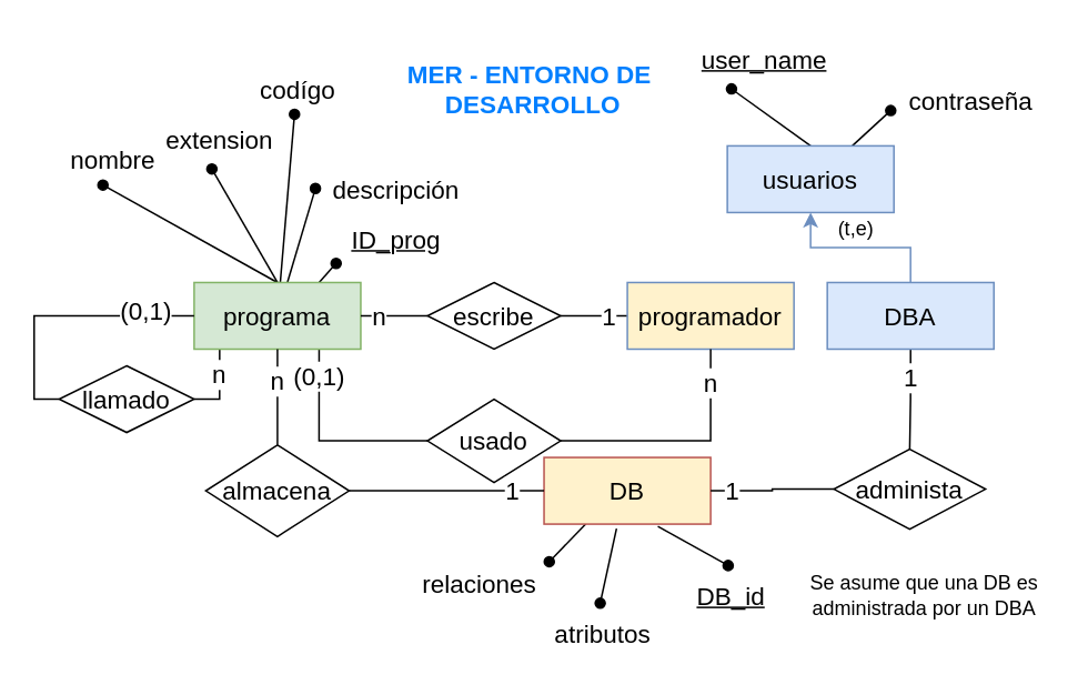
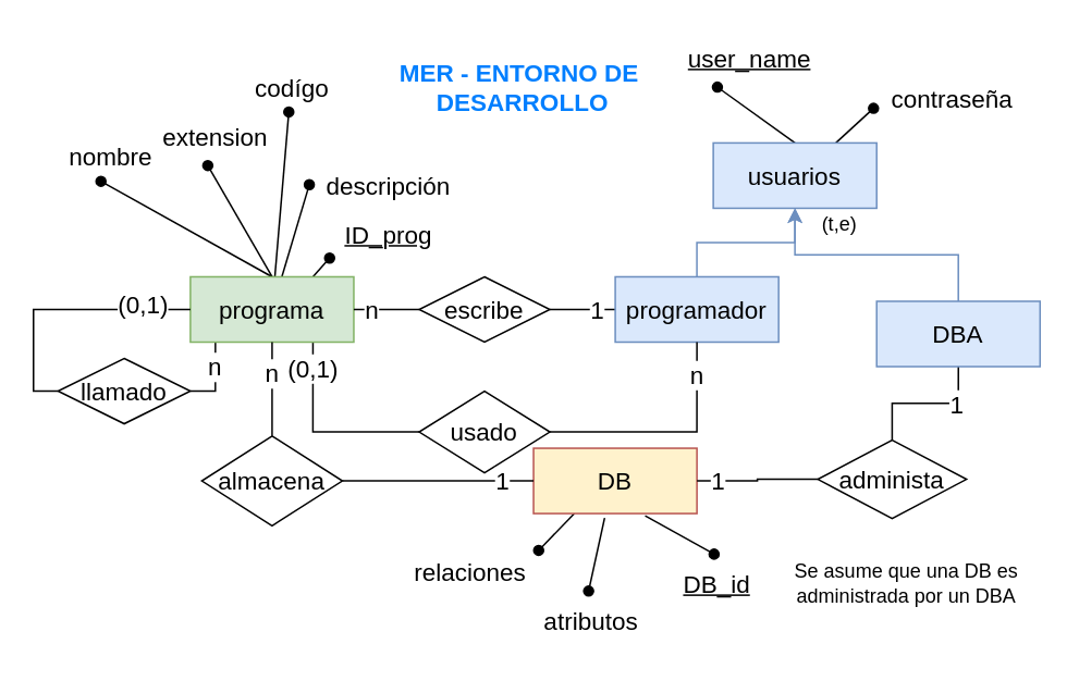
  <mxCell id="0" />
  <mxCell id="1" parent="0" />
  <mxCell id="2" style="rounded=0;orthogonalLoop=1;jettySize=auto;html=1;exitX=0.5;exitY=0;exitDx=0;exitDy=0;entryX=0.424;entryY=1.016;entryDx=0;entryDy=0;entryPerimeter=0;endArrow=oval;endFill=1;fontSize=15;" parent="1" source="9" target="10" edge="1"><mxGeometry relative="1" as="geometry" /></mxCell>
  <mxCell id="3" style="rounded=0;orthogonalLoop=1;jettySize=auto;html=1;entryX=0.447;entryY=1.094;entryDx=0;entryDy=0;entryPerimeter=0;endArrow=oval;endFill=1;exitX=0.5;exitY=0;exitDx=0;exitDy=0;fontSize=15;" parent="1" source="9" target="11" edge="1"><mxGeometry relative="1" as="geometry" /></mxCell>
  <mxCell id="4" style="rounded=0;orthogonalLoop=1;jettySize=auto;html=1;endArrow=oval;endFill=1;fontSize=15;" parent="1" source="9" target="12" edge="1"><mxGeometry relative="1" as="geometry" /></mxCell>
  <mxCell id="5" style="rounded=0;orthogonalLoop=1;jettySize=auto;html=1;entryX=-0.013;entryY=0.486;entryDx=0;entryDy=0;entryPerimeter=0;endArrow=oval;endFill=1;fontSize=15;" parent="1" source="9" target="13" edge="1"><mxGeometry relative="1" as="geometry" /></mxCell>
  <mxCell id="6" value="n" style="edgeStyle=orthogonalEdgeStyle;rounded=0;orthogonalLoop=1;jettySize=auto;html=1;exitX=0.153;exitY=0.996;exitDx=0;exitDy=0;entryX=1;entryY=0.5;entryDx=0;entryDy=0;endArrow=none;endFill=0;exitPerimeter=0;fontSize=15;" parent="1" source="9" target="25" edge="1"><mxGeometry x="-0.322" relative="1" as="geometry"><Array as="points"><mxPoint x="131" y="239" /></Array><mxPoint as="offset" /></mxGeometry></mxCell>
  <mxCell id="7" value="(0,1)" style="edgeStyle=orthogonalEdgeStyle;rounded=0;orthogonalLoop=1;jettySize=auto;html=1;exitX=0.75;exitY=1;exitDx=0;exitDy=0;entryX=0;entryY=0.5;entryDx=0;entryDy=0;endArrow=none;endFill=0;fontSize=15;" parent="1" source="9" target="27" edge="1"><mxGeometry x="-0.733" relative="1" as="geometry"><mxPoint as="offset" /></mxGeometry></mxCell>
  <mxCell id="8" style="rounded=0;orthogonalLoop=1;jettySize=auto;html=1;exitX=0.75;exitY=0;exitDx=0;exitDy=0;entryX=0.003;entryY=0.984;entryDx=0;entryDy=0;entryPerimeter=0;endArrow=oval;endFill=1;fontSize=15;" parent="1" source="9" target="28" edge="1"><mxGeometry relative="1" as="geometry" /></mxCell>
  <mxCell id="9" value="programa" style="whiteSpace=wrap;html=1;align=center;fillColor=#d5e8d4;strokeColor=#82b366;fontSize=15;" parent="1" vertex="1"><mxGeometry x="116.03" y="169" width="100" height="40" as="geometry" /></mxCell>
  <mxCell id="10" value="nombre" style="text;html=1;align=center;verticalAlign=middle;resizable=0;points=[];autosize=1;strokeColor=none;fillColor=none;fontSize=15;" parent="1" vertex="1"><mxGeometry x="32.03" y="80" width="69" height="30" as="geometry" /></mxCell>
  <mxCell id="11" value="extension&lt;br style=&quot;font-size: 15px;&quot;&gt;" style="text;html=1;align=center;verticalAlign=middle;resizable=0;points=[];autosize=1;strokeColor=none;fillColor=none;fontSize=15;" parent="1" vertex="1"><mxGeometry x="90.03" y="68" width="82" height="30" as="geometry" /></mxCell>
  <mxCell id="12" value="codígo" style="text;html=1;align=center;verticalAlign=middle;resizable=0;points=[];autosize=1;strokeColor=none;fillColor=none;fontSize=15;" parent="1" vertex="1"><mxGeometry x="146.03" y="38" width="63" height="30" as="geometry" /></mxCell>
  <mxCell id="13" value="descripción" style="text;html=1;align=center;verticalAlign=middle;resizable=0;points=[];autosize=1;strokeColor=none;fillColor=none;fontSize=15;" parent="1" vertex="1"><mxGeometry x="190.03" y="98" width="94" height="30" as="geometry" /></mxCell>
  <mxCell id="14" style="rounded=0;orthogonalLoop=1;jettySize=auto;html=1;exitX=0.5;exitY=0;exitDx=0;exitDy=0;entryX=0.296;entryY=1.094;entryDx=0;entryDy=0;entryPerimeter=0;endArrow=oval;endFill=1;fontSize=15;" parent="1" source="16" target="17" edge="1"><mxGeometry relative="1" as="geometry" /></mxCell>
  <mxCell id="15" style="rounded=0;orthogonalLoop=1;jettySize=auto;html=1;exitX=0.75;exitY=0;exitDx=0;exitDy=0;entryX=-0.021;entryY=0.694;entryDx=0;entryDy=0;entryPerimeter=0;endArrow=oval;endFill=1;fontSize=15;" parent="1" source="16" target="18" edge="1"><mxGeometry relative="1" as="geometry" /></mxCell>
  <mxCell id="16" value="usuarios" style="whiteSpace=wrap;html=1;align=center;fillColor=#dae8fc;strokeColor=#6c8ebf;fontSize=15;" parent="1" vertex="1"><mxGeometry x="436.03" y="87" width="100" height="40" as="geometry" /></mxCell>
  <mxCell id="17" value="user_name" style="text;html=1;align=center;verticalAlign=middle;resizable=0;points=[];autosize=1;strokeColor=none;fillColor=none;fontStyle=4;fontSize=15;" parent="1" vertex="1"><mxGeometry x="411.03" y="20" width="93" height="30" as="geometry" /></mxCell>
  <mxCell id="18" value="contraseña" style="text;html=1;align=center;verticalAlign=middle;resizable=0;points=[];autosize=1;strokeColor=none;fillColor=none;fontSize=15;" parent="1" vertex="1"><mxGeometry x="536.03" y="45" width="92" height="30" as="geometry" /></mxCell>
  <mxCell id="19" value="n" style="edgeStyle=orthogonalEdgeStyle;rounded=0;orthogonalLoop=1;jettySize=auto;html=1;entryX=1;entryY=0.5;entryDx=0;entryDy=0;endArrow=none;endFill=0;fontSize=15;" parent="1" source="21" target="9" edge="1"><mxGeometry x="0.5" relative="1" as="geometry"><mxPoint x="1" as="offset" /></mxGeometry></mxCell>
  <mxCell id="20" value="1" style="edgeStyle=orthogonalEdgeStyle;rounded=0;orthogonalLoop=1;jettySize=auto;html=1;exitX=1;exitY=0.5;exitDx=0;exitDy=0;entryX=0;entryY=0.5;entryDx=0;entryDy=0;endArrow=none;endFill=0;fontSize=15;" parent="1" source="21" target="23" edge="1"><mxGeometry x="0.5" relative="1" as="geometry"><mxPoint x="-1" as="offset" /></mxGeometry></mxCell>
  <mxCell id="21" value="escribe" style="shape=rhombus;perimeter=rhombusPerimeter;whiteSpace=wrap;html=1;align=center;fontSize=15;" parent="1" vertex="1"><mxGeometry x="256.03" y="169" width="80" height="40" as="geometry" /></mxCell>
- <mxCell id="23" value="programador" style="whiteSpace=wrap;html=1;align=center;fillColor=#fff2cc;strokeColor=#6c8ebf;fontSize=15;" parent="1" vertex="1"><mxGeometry x="376.03" y="169" width="100" height="40" as="geometry" /></mxCell>
+ <mxCell id="22" style="edgeStyle=orthogonalEdgeStyle;rounded=0;orthogonalLoop=1;jettySize=auto;html=1;entryX=0.5;entryY=1;entryDx=0;entryDy=0;fillColor=#dae8fc;strokeColor=#6c8ebf;fontSize=15;" parent="1" source="23" target="16" edge="1"><mxGeometry relative="1" as="geometry" /></mxCell>
+ <mxCell id="23" value="programador" style="whiteSpace=wrap;html=1;align=center;fillColor=#dae8fc;strokeColor=#6c8ebf;fontSize=15;" parent="1" vertex="1"><mxGeometry x="376.03" y="169" width="100" height="40" as="geometry" /></mxCell>
  <mxCell id="24" value="(0,1)" style="edgeStyle=orthogonalEdgeStyle;rounded=0;orthogonalLoop=1;jettySize=auto;html=1;exitX=0;exitY=0.5;exitDx=0;exitDy=0;entryX=0;entryY=0.5;entryDx=0;entryDy=0;endArrow=none;endFill=0;fontSize=15;" parent="1" source="25" target="9" edge="1"><mxGeometry x="0.637" y="3" relative="1" as="geometry"><mxPoint as="offset" /><Array as="points"><mxPoint x="20" y="239" /><mxPoint x="20" y="189" /></Array></mxGeometry></mxCell>
  <mxCell id="25" value="llamado" style="shape=rhombus;perimeter=rhombusPerimeter;whiteSpace=wrap;html=1;align=center;fontSize=15;" parent="1" vertex="1"><mxGeometry x="35" y="219" width="81.03" height="40" as="geometry" /></mxCell>
  <mxCell id="26" value="n" style="edgeStyle=orthogonalEdgeStyle;rounded=0;orthogonalLoop=1;jettySize=auto;html=1;entryX=0.5;entryY=1;entryDx=0;entryDy=0;endArrow=none;endFill=0;fontSize=15;" parent="1" source="27" target="23" edge="1"><mxGeometry x="0.724" relative="1" as="geometry"><mxPoint as="offset" /></mxGeometry></mxCell>
  <mxCell id="27" value="usado" style="shape=rhombus;perimeter=rhombusPerimeter;whiteSpace=wrap;html=1;align=center;fontSize=15;" parent="1" vertex="1"><mxGeometry x="256.03" y="239" width="80" height="50" as="geometry" /></mxCell>
  <mxCell id="28" value="ID_prog" style="text;html=1;align=center;verticalAlign=middle;resizable=0;points=[];autosize=1;strokeColor=none;fillColor=none;fontStyle=4;fontSize=15;" parent="1" vertex="1"><mxGeometry x="201.03" y="128" width="71" height="30" as="geometry" /></mxCell>
  <mxCell id="29" style="rounded=0;orthogonalLoop=1;jettySize=auto;html=1;exitX=0.25;exitY=1;exitDx=0;exitDy=0;endArrow=oval;endFill=1;entryX=0.99;entryY=0.051;entryDx=0;entryDy=0;entryPerimeter=0;fontSize=15;" parent="1" source="31" target="40" edge="1"><mxGeometry relative="1" as="geometry"><mxPoint x="336.03" y="344" as="targetPoint" /></mxGeometry></mxCell>
  <mxCell id="30" style="rounded=0;orthogonalLoop=1;jettySize=auto;html=1;exitX=0.435;exitY=1.067;exitDx=0;exitDy=0;endArrow=oval;endFill=1;entryX=0.483;entryY=-0.117;entryDx=0;entryDy=0;entryPerimeter=0;exitPerimeter=0;fontSize=15;" parent="1" source="31" target="41" edge="1"><mxGeometry relative="1" as="geometry"><mxPoint x="416.03" y="344" as="targetPoint" /></mxGeometry></mxCell>
  <mxCell id="31" value="DB" style="whiteSpace=wrap;html=1;align=center;fillColor=#fff2cc;strokeColor=#b85450;fontSize=15;" parent="1" vertex="1"><mxGeometry x="326.03" y="274" width="100" height="40" as="geometry" /></mxCell>
  <mxCell id="32" style="edgeStyle=orthogonalEdgeStyle;rounded=0;orthogonalLoop=1;jettySize=auto;html=1;entryX=0.5;entryY=1;entryDx=0;entryDy=0;fillColor=#dae8fc;strokeColor=#6c8ebf;fontSize=15;" parent="1" source="34" target="16" edge="1"><mxGeometry relative="1" as="geometry" /></mxCell>
  <mxCell id="33" value="1" style="edgeStyle=orthogonalEdgeStyle;rounded=0;orthogonalLoop=1;jettySize=auto;html=1;exitX=0.5;exitY=1;exitDx=0;exitDy=0;entryX=0.5;entryY=0;entryDx=0;entryDy=0;endArrow=none;endFill=0;fontSize=15;" parent="1" source="34" target="36" edge="1"><mxGeometry x="-0.433" relative="1" as="geometry"><mxPoint as="offset" /></mxGeometry></mxCell>
- <mxCell id="34" value="DBA" style="whiteSpace=wrap;html=1;align=center;fillColor=#dae8fc;strokeColor=#6c8ebf;fontSize=15;" parent="1" vertex="1"><mxGeometry x="496.03" y="169" width="100" height="40" as="geometry" /></mxCell>
+ <mxCell id="34" value="DBA" style="whiteSpace=wrap;html=1;align=center;fillColor=#dae8fc;strokeColor=#6c8ebf;fontSize=15;" parent="1" vertex="1"><mxGeometry x="536.03" y="184" width="100" height="40" as="geometry" /></mxCell>
  <mxCell id="35" value="1" style="edgeStyle=orthogonalEdgeStyle;rounded=0;orthogonalLoop=1;jettySize=auto;html=1;exitX=0;exitY=0.5;exitDx=0;exitDy=0;endArrow=none;endFill=0;fontSize=15;" parent="1" source="36" target="31" edge="1"><mxGeometry x="0.651" relative="1" as="geometry"><mxPoint as="offset" /></mxGeometry></mxCell>
  <mxCell id="36" value="administa" style="shape=rhombus;perimeter=rhombusPerimeter;whiteSpace=wrap;html=1;align=center;fontSize=15;" parent="1" vertex="1"><mxGeometry x="500" y="269" width="91" height="48" as="geometry" /></mxCell>
  <mxCell id="37" value="1" style="edgeStyle=orthogonalEdgeStyle;rounded=0;orthogonalLoop=1;jettySize=auto;html=1;entryX=0;entryY=0.5;entryDx=0;entryDy=0;endArrow=none;endFill=0;fontSize=15;" parent="1" source="39" target="31" edge="1"><mxGeometry x="0.667" relative="1" as="geometry"><mxPoint as="offset" /></mxGeometry></mxCell>
  <mxCell id="38" value="n" style="edgeStyle=orthogonalEdgeStyle;rounded=0;orthogonalLoop=1;jettySize=auto;html=1;entryX=0.5;entryY=1;entryDx=0;entryDy=0;endArrow=none;endFill=0;fontSize=15;" parent="1" source="39" target="9" edge="1"><mxGeometry x="0.367" relative="1" as="geometry"><mxPoint as="offset" /></mxGeometry></mxCell>
  <mxCell id="39" value="almacena" style="shape=rhombus;perimeter=rhombusPerimeter;whiteSpace=wrap;html=1;align=center;fontSize=15;" parent="1" vertex="1"><mxGeometry x="123.02" y="266.5" width="86.03" height="55" as="geometry" /></mxCell>
  <mxCell id="40" value="relaciones" style="text;html=1;align=center;verticalAlign=middle;resizable=0;points=[];autosize=1;strokeColor=none;fillColor=none;fontSize=15;" parent="1" vertex="1"><mxGeometry x="244.03" y="335" width="86" height="30" as="geometry" /></mxCell>
  <mxCell id="41" value="atributos" style="text;html=1;align=center;verticalAlign=middle;resizable=0;points=[];autosize=1;strokeColor=none;fillColor=none;fontSize=15;" parent="1" vertex="1"><mxGeometry x="323.03" y="365" width="76" height="30" as="geometry" /></mxCell>
  <mxCell id="42" style="rounded=0;orthogonalLoop=1;jettySize=auto;html=1;exitX=0.683;exitY=1.033;exitDx=0;exitDy=0;endArrow=oval;endFill=1;entryX=0.483;entryY=-0.117;entryDx=0;entryDy=0;entryPerimeter=0;exitPerimeter=0;fontSize=15;" parent="1" source="31" target="43" edge="1"><mxGeometry relative="1" as="geometry"><mxPoint x="487.23" y="331.36" as="targetPoint" /><mxPoint x="436.03" y="314" as="sourcePoint" /></mxGeometry></mxCell>
  <mxCell id="43" value="DB_id" style="text;html=1;align=center;verticalAlign=middle;resizable=0;points=[];autosize=1;strokeColor=none;fillColor=none;fontStyle=4;fontSize=15;" parent="1" vertex="1"><mxGeometry x="408.03" y="342.36" width="59" height="30" as="geometry" /></mxCell>
  <mxCell id="44" value="&lt;font color=&quot;#007fff&quot; style=&quot;font-size: 15px;&quot;&gt;&lt;span style=&quot;font-size: 15px;&quot;&gt;&lt;b style=&quot;font-size: 15px;&quot;&gt;MER - ENTORNO DE&lt;br style=&quot;font-size: 15px;&quot;&gt;&amp;nbsp;DESARROLLO&lt;/b&gt;&lt;/span&gt;&lt;/font&gt;" style="text;html=1;align=center;verticalAlign=middle;resizable=0;points=[];autosize=1;strokeColor=none;fillColor=none;fontSize=15;" vertex="1" parent="1"><mxGeometry x="235" y="29" width="164" height="48" as="geometry" /></mxCell>
  <mxCell id="45" value="Se asume que una DB es &lt;br&gt;administrada por un DBA" style="text;html=1;align=center;verticalAlign=middle;resizable=0;points=[];autosize=1;strokeColor=none;fillColor=none;" vertex="1" parent="1"><mxGeometry x="476" y="336" width="155" height="41" as="geometry" /></mxCell>
  <mxCell id="46" value="(t,e)" style="text;html=1;align=center;verticalAlign=middle;resizable=0;points=[];autosize=1;strokeColor=none;fillColor=none;" vertex="1" parent="1"><mxGeometry x="493" y="124" width="39" height="26" as="geometry" /></mxCell>
